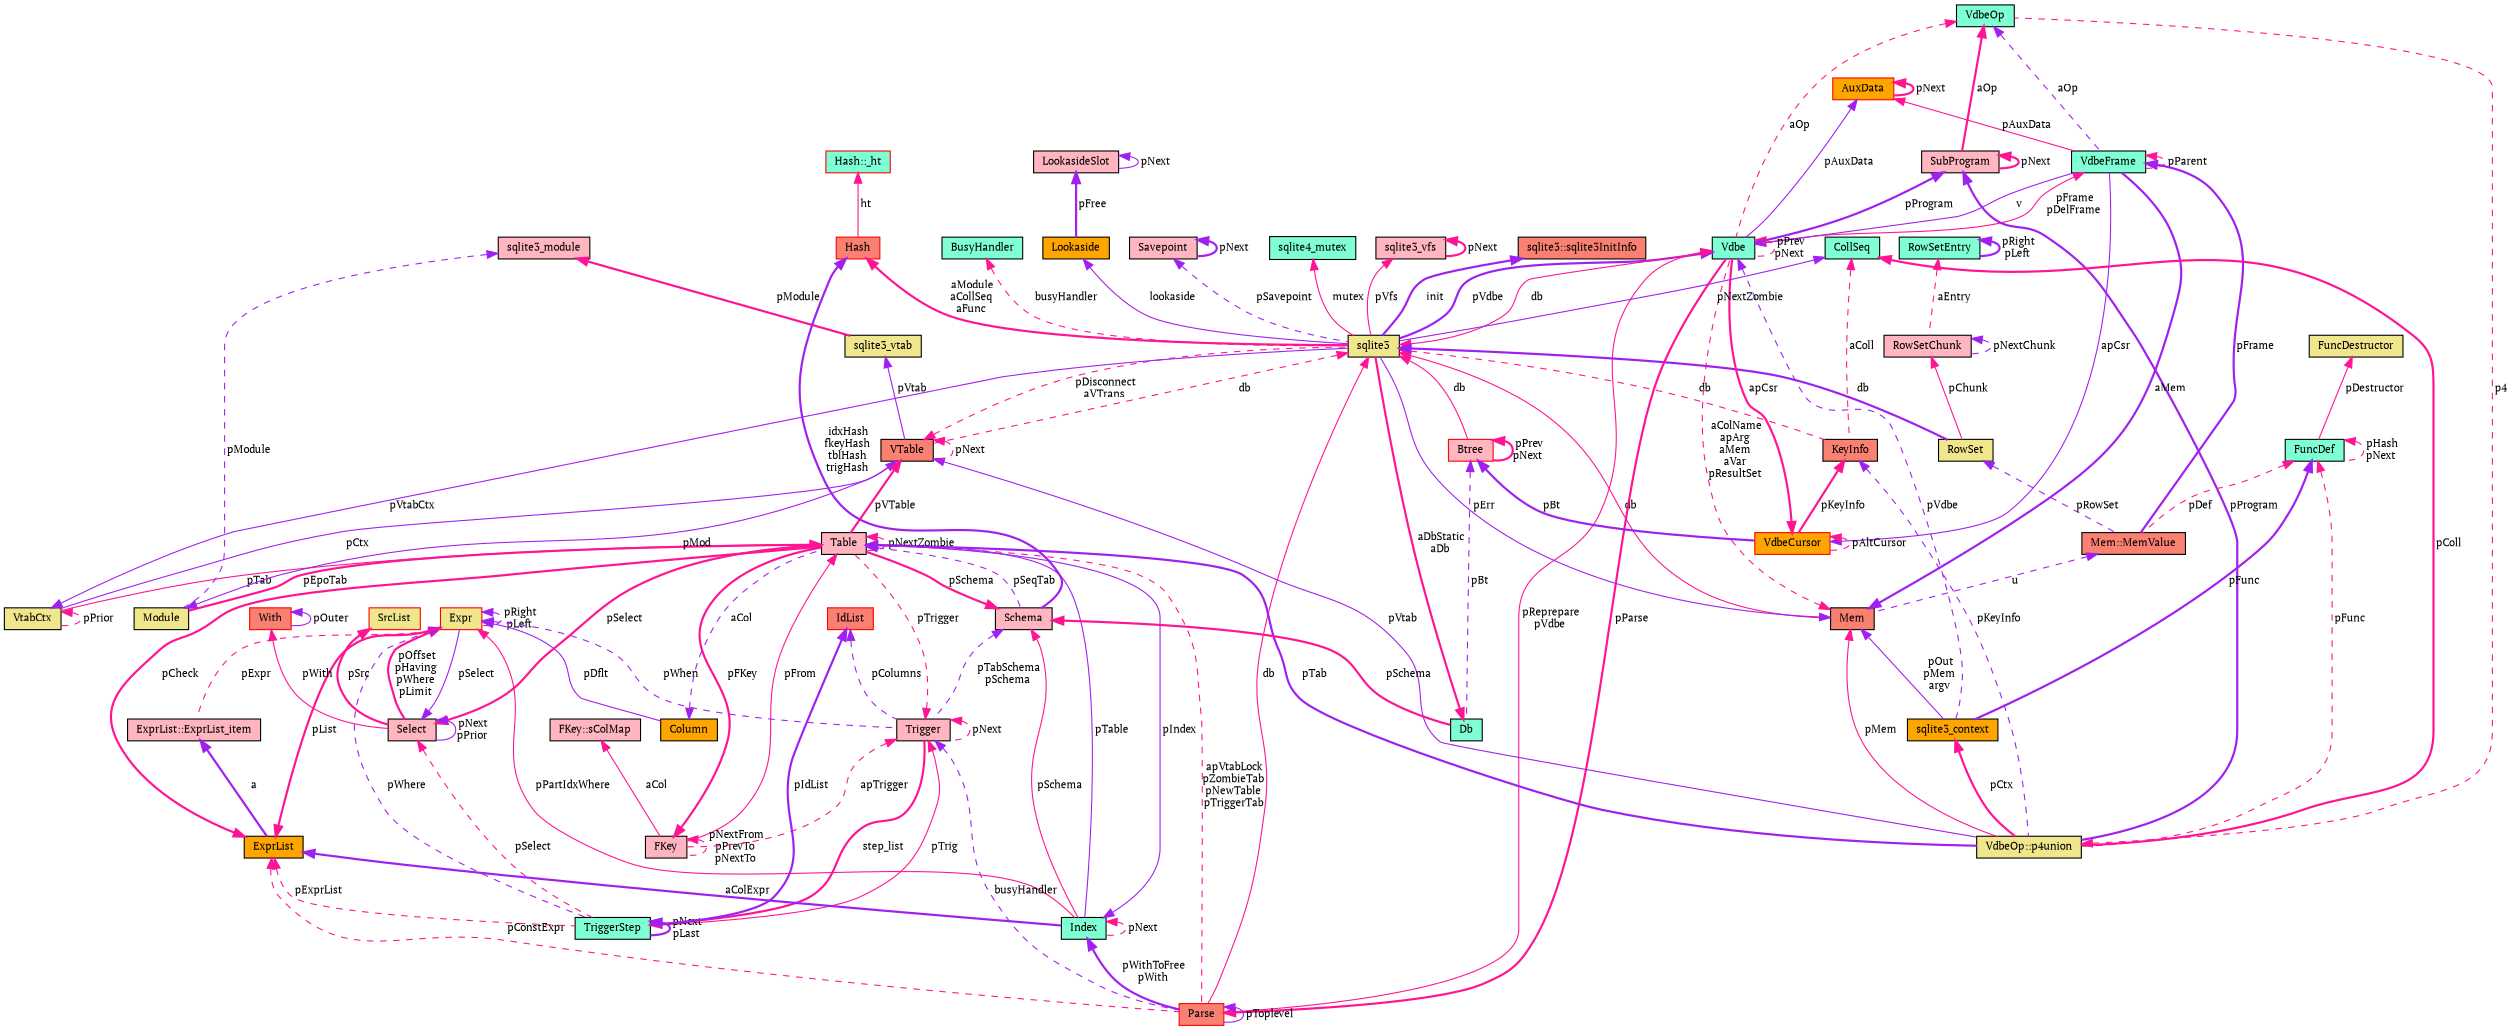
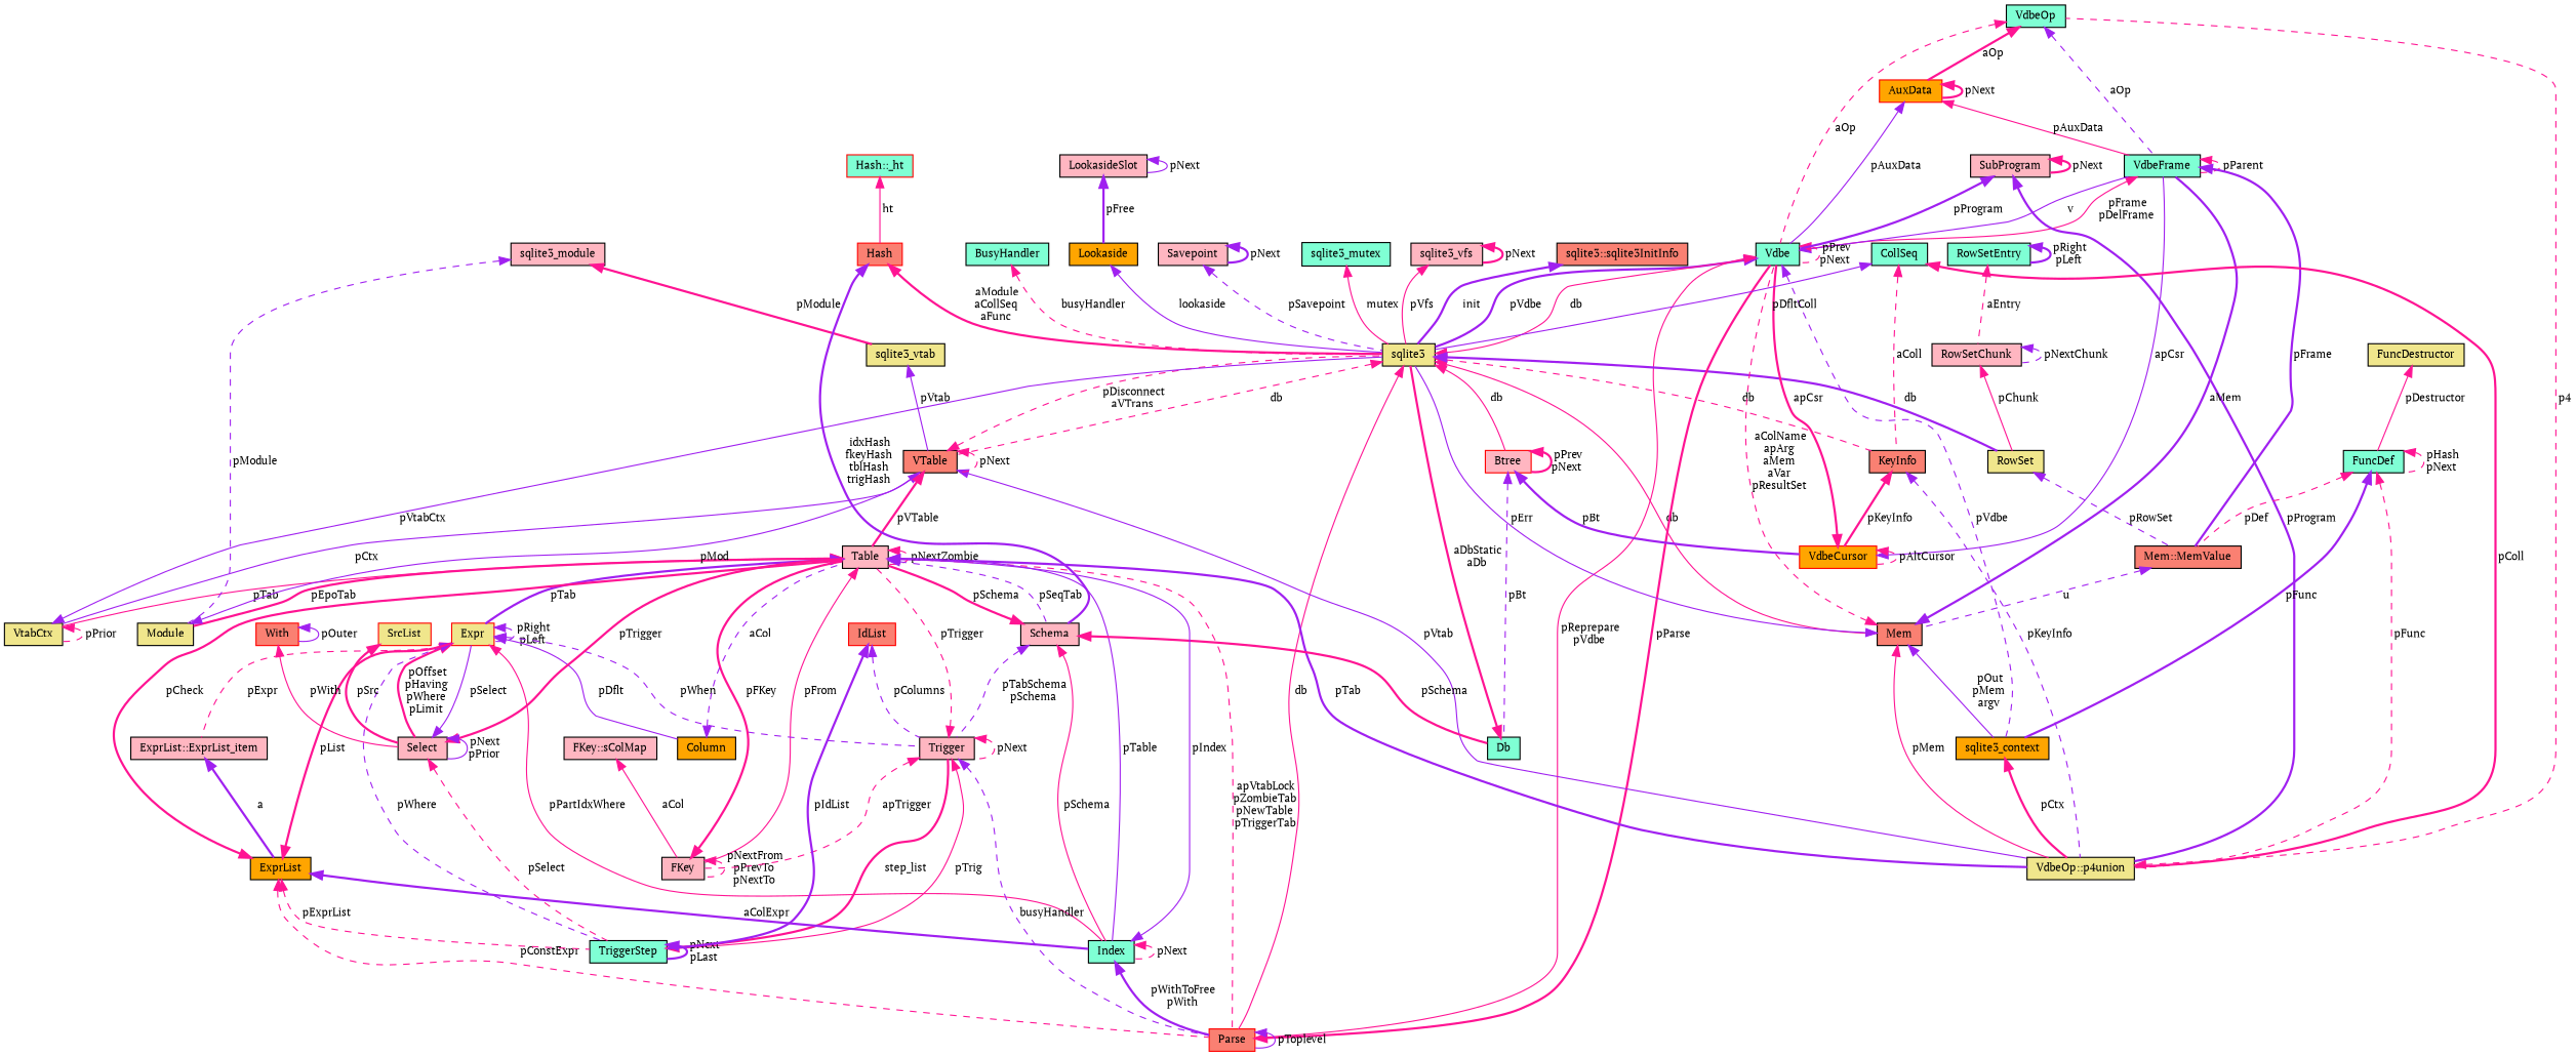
  digraph {
    fontname="PT Serif"
    node [color=black fillcolor=lightpink fontname="PT Serif" fontsize=10 shape=record style=filled]
    edge [color=deeppink dir=back fontname="PT Serif" fontsize=10 labelfontname=Helvetica labelfontsize=10 style=dashed]
    n1 [fillcolor=aquamarine fontcolor=black height=0.2 label=VdbeOp width=0.4]
    n2 [fillcolor=aquamarine height=0.2 label=VdbeFrame width=0.4]
    n3 [fillcolor=aquamarine height=0.2 label=Vdbe width=0.4]
    n4 [height=0.2 label=SubProgram width=0.4]
    n5 [fillcolor=salmon height=0.2 label="Mem::MemValue" width=0.4]
    n6 [fillcolor=khaki height=0.2 label=sqlite3 width=0.4]
    n7 [fillcolor=orange height=0.2 label=sqlite3_context width=0.4]
    n8 [color=red fillcolor=salmon height=0.2 label=Parse width=0.4]
    n9 [fillcolor=khaki height=0.2 label="VdbeOp::p4union" width=0.4]
    n10 [fillcolor=salmon height=0.2 label=Mem width=0.4]
    n11 [fillcolor=salmon height=0.2 label=VTable width=0.4]
    n12 [color=red height=0.2 label=Btree width=0.4]
    n13 [fillcolor=salmon height=0.2 label=KeyInfo width=0.4]
    n14 [fillcolor=khaki height=0.2 label=RowSet width=0.4]
    n15 [fillcolor=khaki height=0.2 label=VtabCtx width=0.4]
    n16 [height=0.2 label=Table width=0.4]
    n17 [fillcolor=aquamarine height=0.2 label=Db width=0.4]
    n18 [color=red fillcolor=orange height=0.2 label=VdbeCursor width=0.4]
    n19 [height=0.2 label=Savepoint width=0.4]
    n20 [fillcolor=orange height=0.2 label=Lookaside width=0.4]
    n21 [height=0.2 label=LookasideSlot width=0.4]
-   n22 [fillcolor=aquamarine height=0.2 label=sqlite4_mutex width=0.4]
+   n22 [fillcolor=aquamarine height=0.2 label=sqlite3_mutex width=0.4]
    n23 [height=0.2 label=sqlite3_vfs width=0.4]
    n24 [fillcolor=salmon height=0.2 label="sqlite3::sqlite3InitInfo" width=0.4]
    n25 [fillcolor=aquamarine height=0.2 label=BusyHandler width=0.4]
    n26 [fillcolor=khaki height=0.2 label=Module width=0.4]
    n27 [height=0.2 label=Schema width=0.4]
    n28 [color=red fillcolor=khaki height=0.2 label=Expr width=0.4]
    n29 [height=0.2 label=FKey width=0.4]
    n30 [fillcolor=aquamarine height=0.2 label=Index width=0.4]
    n31 [height=0.2 label=sqlite3_module width=0.4]
    n32 [fillcolor=khaki height=0.2 label=sqlite3_vtab width=0.4]
    n33 [height=0.2 label=Trigger width=0.4]
    n34 [fillcolor=orange height=0.2 label=Column width=0.4]
    n35 [height=0.2 label=Select width=0.4]
    n36 [height=0.2 label="ExprList::ExprList_item" width=0.4]
    n37 [fillcolor=aquamarine height=0.2 label=TriggerStep width=0.4]
    n38 [color=red fillcolor=salmon height=0.2 label=Hash width=0.4]
    n39 [color=red fillcolor=aquamarine height=0.2 label="Hash::_ht" width=0.4]
    n40 [fillcolor=orange height=0.2 label=ExprList width=0.4]
    n41 [color=red fillcolor=salmon height=0.2 label=With width=0.4]
    n42 [color=red fillcolor=khaki height=0.2 label=SrcList width=0.4]
    n43 [height=0.2 label="FKey::sColMap" width=0.4]
    n44 [color=red fillcolor=salmon height=0.2 label=IdList width=0.4]
    n45 [fillcolor=aquamarine height=0.2 label=CollSeq width=0.4]
    n46 [color=red fillcolor=orange height=0.2 label=AuxData width=0.4]
    n47 [height=0.2 label=RowSetChunk width=0.4]
    n48 [fillcolor=aquamarine height=0.2 label=RowSetEntry width=0.4]
    n49 [fillcolor=aquamarine height=0.2 label=FuncDef width=0.4]
    n50 [fillcolor=khaki height=0.2 label=FuncDestructor width=0.4]
    n1 -> n2 [color=purple label=" aOp"]
    n1 -> n3 [label=" aOp"]
-   n1 -> n4 [label=" aOp" style=bold]
+   n1 -> n46 [label=" aOp" style=bold]
    n2 -> n2 [label=" pParent"]
    n2 -> n3 [label=" pFrame\npDelFrame" style=solid]
    n2 -> n5 [color=purple label=" pFrame" style=bold]
    n3 -> n2 [color=purple label=" v" style=solid]
    n3 -> n3 [label=" pPrev\npNext"]
    n3 -> n6 [color=purple label=" pVdbe" style=bold]
    n3 -> n7 [color=purple label=" pVdbe"]
    n3 -> n8 [label=" pReprepare\npVdbe" style=solid]
    n4 -> n3 [color=purple label=" pProgram" style=bold]
    n4 -> n4 [label=" pNext" style=bold]
    n4 -> n9 [color=purple label=" pProgram" style=bold]
    n5 -> n10 [color=purple label=" u"]
    n6 -> n3 [label=" db" style=solid]
    n6 -> n8 [label=" db" style=solid]
    n6 -> n10 [label=" db" style=solid]
    n6 -> n11 [label=" db"]
    n6 -> n12 [label=" db" style=solid]
    n6 -> n13 [label=" db"]
    n6 -> n14 [color=purple label=" db" style=bold]
    n7 -> n9 [label=" pCtx" style=bold]
    n8 -> n3 [label=" pParse" style=bold]
    n8 -> n8 [color=purple label=" pToplevel" style=solid]
    n9 -> n1 [label=" p4"]
    n10 -> n2 [color=purple label=" aMem" style=bold]
    n10 -> n3 [label=" aColName\napArg\naMem\naVar\npResultSet"]
    n10 -> n6 [color=purple label=" pErr" style=solid]
    n10 -> n7 [color=purple label=" pOut\npMem\nargv" style=solid]
    n10 -> n9 [label=" pMem" style=solid]
    n11 -> n6 [label=" pDisconnect\naVTrans"]
    n11 -> n9 [color=purple label=" pVtab" style=solid]
    n11 -> n11 [label=" pNext"]
    n11 -> n15 [color=purple label=" pCtx" style=solid]
    n11 -> n16 [label=" pVTable" style=bold]
    n12 -> n12 [label=" pPrev\npNext" style=bold]
    n12 -> n17 [color=purple label=" pBt"]
    n12 -> n18 [color=purple label=" pBt" style=bold]
    n13 -> n9 [color=purple label=" pKeyInfo"]
    n13 -> n18 [label=" pKeyInfo" style=bold]
    n14 -> n5 [color=purple label=" pRowSet"]
    n15 -> n6 [color=purple label=" pVtabCtx" style=solid]
    n15 -> n15 [label=" pPrior"]
    n16 -> n8 [label=" apVtabLock\npZombieTab\npNewTable\npTriggerTab"]
    n16 -> n9 [color=purple label=" pTab" style=bold]
    n16 -> n15 [label=" pTab" style=solid]
    n16 -> n16 [label=" pNextZombie"]
    n16 -> n26 [label=" pEpoTab" style=bold]
    n16 -> n27 [color=purple label=" pSeqTab"]
+   n16 -> n28 [color=purple label=" pTab" style=bold]
    n16 -> n29 [label=" pFrom" style=solid]
    n16 -> n30 [color=purple label=" pTable" style=solid]
    n17 -> n6 [label=" aDbStatic\naDb" style=bold]
    n18 -> n2 [color=purple label=" apCsr" style=solid]
    n18 -> n3 [label=" apCsr" style=bold]
    n18 -> n18 [label=" pAltCursor"]
    n19 -> n6 [color=purple label=" pSavepoint"]
    n19 -> n19 [color=purple label=" pNext" style=bold]
    n20 -> n6 [color=purple label=" lookaside" style=solid]
    n21 -> n20 [color=purple label=" pFree" style=bold]
    n21 -> n21 [color=purple label=" pNext" style=solid]
    n22 -> n6 [label=" mutex" style=solid]
    n23 -> n6 [label=" pVfs" style=solid]
    n23 -> n23 [label=" pNext" style=bold]
    n24 -> n6 [color=purple label=" init" style=bold]
    n25 -> n6 [label=" busyHandler"]
    n26 -> n11 [color=purple label=" pMod" style=solid]
    n27 -> n16 [label=" pSchema" style=bold]
    n27 -> n17 [label=" pSchema" style=bold]
    n27 -> n30 [label=" pSchema" style=solid]
    n27 -> n33 [color=purple label=" pTabSchema\npSchema"]
    n28 -> n28 [color=purple label=" pRight\npLeft"]
    n28 -> n30 [label=" pPartIdxWhere" style=solid]
    n28 -> n33 [color=purple label=" pWhen"]
    n28 -> n34 [color=purple label=" pDflt" style=solid]
    n28 -> n35 [label=" pOffset\npHaving\npWhere\npLimit" style=bold]
    n28 -> n36 [label=" pExpr"]
    n28 -> n37 [color=purple label=" pWhere"]
    n29 -> n16 [label=" pFKey" style=bold]
    n29 -> n29 [label=" pNextFrom\npPrevTo\npNextTo"]
    n30 -> n8 [color=purple label=" pWithToFree\npWith" style=bold]
    n30 -> n16 [color=purple label=" pIndex" style=solid]
    n30 -> n30 [label=" pNext"]
    n31 -> n26 [color=purple label=" pModule"]
    n31 -> n32 [label=" pModule" style=bold]
    n32 -> n11 [color=purple label=" pVtab" style=solid]
    n33 -> n8 [color=purple label=" busyHandler"]
    n33 -> n16 [label=" pTrigger"]
    n33 -> n29 [label=" apTrigger"]
    n33 -> n33 [label=" pNext"]
    n33 -> n37 [label=" pTrig" style=solid]
    n34 -> n16 [color=purple label=" aCol"]
-   n35 -> n16 [label=" pSelect" style=bold]
+   n35 -> n16 [label=" pTrigger" style=bold]
    n35 -> n28 [color=purple label=" pSelect" style=solid]
    n35 -> n35 [color=purple label=" pNext\npPrior" style=solid]
    n35 -> n37 [label=" pSelect"]
    n36 -> n40 [color=purple label=" a" style=bold]
    n37 -> n33 [label=" step_list" style=bold]
    n37 -> n37 [color=purple label=" pNext\npLast" style=bold]
    n38 -> n6 [label=" aModule\naCollSeq\naFunc" style=bold]
    n38 -> n27 [color=purple label=" idxHash\nfkeyHash\ntblHash\ntrigHash" style=bold]
    n39 -> n38 [label=" ht" style=solid]
    n40 -> n8 [label=" pConstExpr"]
    n40 -> n16 [label=" pCheck" style=bold]
    n40 -> n28 [label=" pList" style=bold]
    n40 -> n30 [color=purple label=" aColExpr" style=bold]
    n40 -> n37 [label=" pExprList"]
    n41 -> n35 [label=" pWith" style=solid]
    n41 -> n41 [color=purple label=" pOuter" style=solid]
    n42 -> n35 [label=" pSrc" style=bold]
    n43 -> n29 [label=" aCol" style=solid]
    n44 -> n33 [color=purple label=" pColumns"]
    n44 -> n37 [color=purple label=" pIdList" style=bold]
-   n45 -> n6 [color=purple label=" pNextZombie" style=solid]
+   n45 -> n6 [color=purple label=" pDfltColl" style=solid]
    n45 -> n9 [label=" pColl" style=bold]
    n45 -> n13 [label=" aColl"]
    n46 -> n2 [label=" pAuxData" style=solid]
    n46 -> n3 [color=purple label=" pAuxData" style=solid]
    n46 -> n46 [label=" pNext" style=bold]
    n47 -> n14 [label=" pChunk" style=solid]
    n47 -> n47 [color=purple label=" pNextChunk"]
    n48 -> n47 [label=" aEntry"]
    n48 -> n48 [color=purple label=" pRight\npLeft" style=bold]
    n49 -> n5 [label=" pDef"]
    n49 -> n7 [color=purple label=" pFunc" style=bold]
    n49 -> n9 [label=" pFunc"]
    n49 -> n49 [label=" pHash\npNext"]
    n50 -> n49 [label=" pDestructor" style=solid]
  }
